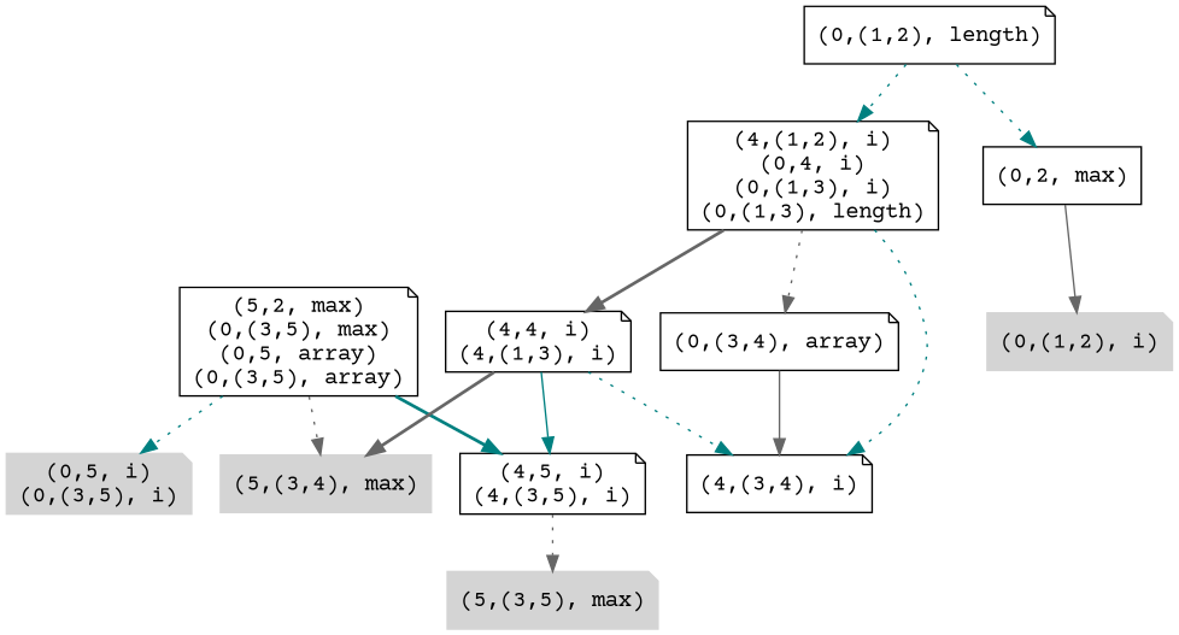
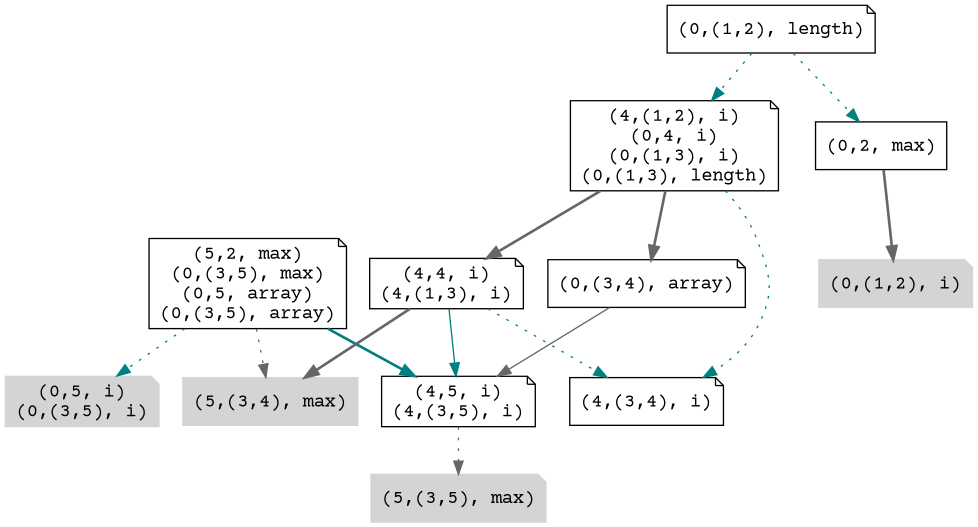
  digraph {
    fontname="Courier Prime"
    node [fontname="Courier Prime" shape=note]
    edge [color=gray40 fontname="Courier Prime" style=dotted]
    n1 [color=".0 .0 .83" label="(0,5, i)\n(0,(3,5), i)" style=filled]
    n2 [color=".0 .0 .83" label="(5,(3,5), max)" style=filled]
    n3 [color=".0 .0 .83" label="(5,(3,4), max)" shape=box style=filled]
    n4 [label="(4,5, i)\n(4,(3,5), i)"]
    n5 [label="(5,2, max)\n(0,(3,5), max)\n(0,5, array)\n(0,(3,5), array)"]
    n6 [label="(4,(3,4), i)"]
    n7 [label="(0,(3,4), array)"]
    n8 [label="(4,4, i)\n(4,(1,3), i)"]
    n9 [label="(4,(1,2), i)\n(0,4, i)\n(0,(1,3), i)\n(0,(1,3), length)"]
    n10 [color=".0 .0 .83" label="(0,(1,2), i)" style=filled]
    n11 [label="(0,2, max)" shape=box]
    n12 [label="(0,(1,2), length)"]
    n4 -> n2
    n5 -> n1 [color=teal]
    n5 -> n3
    n5 -> n4 [color=teal style=bold]
-   n7 -> n6 [style=solid]
+   n7 -> n4 [style=solid]
    n8 -> n3 [style=bold]
    n8 -> n4 [color=teal style=solid]
    n8 -> n6 [color=teal]
    n9 -> n6 [color=teal]
-   n9 -> n7
+   n9 -> n7 [style=bold]
    n9 -> n8 [style=bold]
-   n11 -> n10 [style=solid]
+   n11 -> n10 [style=bold]
    n12 -> n9 [color=teal]
    n12 -> n11 [color=teal]
  }
